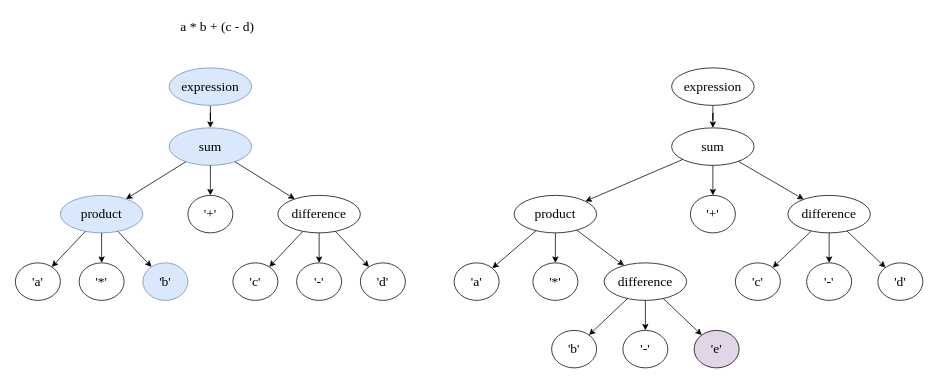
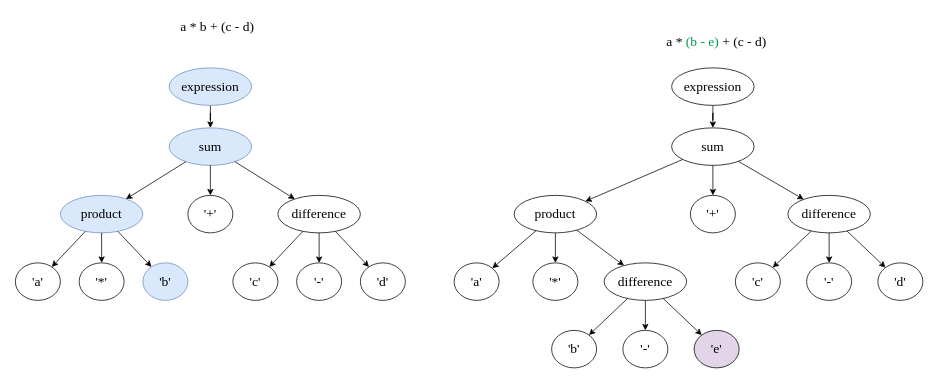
  <mxCell id="0" />
  <mxCell id="1" parent="0" />
  <mxCell id="2" value="" style="edgeStyle=orthogonalEdgeStyle;rounded=0;orthogonalLoop=1;jettySize=auto;html=1;fontFamily=Computer Modern;" parent="1" source="3" target="4" edge="1"><mxGeometry relative="1" as="geometry" /></mxCell>
  <mxCell id="3" value="expression" style="ellipse;whiteSpace=wrap;html=1;fontSize=18;fontFamily=Computer Modern;fillColor=#dae8fc;strokeColor=#6c8ebf;" parent="1" vertex="1"><mxGeometry x="225" y="90" width="110" height="50" as="geometry" /></mxCell>
  <mxCell id="4" value="sum" style="ellipse;whiteSpace=wrap;html=1;fontSize=18;fontFamily=Computer Modern;fillColor=#dae8fc;strokeColor=#6c8ebf;" parent="1" vertex="1"><mxGeometry x="225" y="170" width="110" height="50" as="geometry" /></mxCell>
  <mxCell id="5" value="difference" style="ellipse;whiteSpace=wrap;html=1;fontSize=18;fontFamily=Computer Modern;" parent="1" vertex="1"><mxGeometry x="370" y="260" width="110" height="50" as="geometry" /></mxCell>
  <mxCell id="6" value="product" style="ellipse;whiteSpace=wrap;html=1;fontSize=18;fontFamily=Computer Modern;fillColor=#dae8fc;strokeColor=#6c8ebf;" parent="1" vertex="1"><mxGeometry x="80" y="260" width="110" height="50" as="geometry" /></mxCell>
  <mxCell id="7" value="'a'" style="ellipse;whiteSpace=wrap;html=1;fontSize=18;fontFamily=Computer Modern;" parent="1" vertex="1"><mxGeometry x="20" y="350" width="60" height="50" as="geometry" /></mxCell>
  <mxCell id="8" value="'+'" style="ellipse;whiteSpace=wrap;html=1;fontSize=18;fontFamily=Computer Modern;" parent="1" vertex="1"><mxGeometry x="250" y="260" width="60" height="50" as="geometry" /></mxCell>
  <mxCell id="9" value="'*'" style="ellipse;whiteSpace=wrap;html=1;fontSize=18;fontFamily=Computer Modern;" parent="1" vertex="1"><mxGeometry x="105" y="350" width="60" height="50" as="geometry" /></mxCell>
  <mxCell id="10" value="'b'" style="ellipse;whiteSpace=wrap;html=1;fontSize=18;fontFamily=Computer Modern;fillColor=#dae8fc;strokeColor=#6c8ebf;" parent="1" vertex="1"><mxGeometry x="190" y="350" width="60" height="50" as="geometry" /></mxCell>
  <mxCell id="11" value="" style="endArrow=classic;html=1;rounded=0;fontFamily=Computer Modern;" parent="1" source="4" target="8" edge="1"><mxGeometry width="50" height="50" relative="1" as="geometry"><mxPoint x="295" y="240" as="sourcePoint" /><mxPoint x="345" y="190" as="targetPoint" /></mxGeometry></mxCell>
  <mxCell id="12" value="" style="endArrow=classic;html=1;rounded=0;fontFamily=Computer Modern;" parent="1" source="4" target="5" edge="1"><mxGeometry width="50" height="50" relative="1" as="geometry"><mxPoint x="295" y="240" as="sourcePoint" /><mxPoint x="345" y="190" as="targetPoint" /></mxGeometry></mxCell>
  <mxCell id="13" value="" style="endArrow=classic;html=1;rounded=0;fontFamily=Computer Modern;" parent="1" source="4" target="6" edge="1"><mxGeometry width="50" height="50" relative="1" as="geometry"><mxPoint x="295" y="240" as="sourcePoint" /><mxPoint x="345" y="190" as="targetPoint" /></mxGeometry></mxCell>
  <mxCell id="14" value="" style="endArrow=classic;html=1;rounded=0;fontFamily=Computer Modern;" parent="1" source="6" target="7" edge="1"><mxGeometry width="50" height="50" relative="1" as="geometry"><mxPoint x="400" y="210" as="sourcePoint" /><mxPoint x="450" y="160" as="targetPoint" /></mxGeometry></mxCell>
  <mxCell id="15" value="" style="endArrow=classic;html=1;rounded=0;fontFamily=Computer Modern;" parent="1" source="6" target="9" edge="1"><mxGeometry width="50" height="50" relative="1" as="geometry"><mxPoint x="400" y="210" as="sourcePoint" /><mxPoint x="450" y="160" as="targetPoint" /></mxGeometry></mxCell>
  <mxCell id="16" value="" style="endArrow=classic;html=1;rounded=0;fontFamily=Computer Modern;" parent="1" source="6" target="10" edge="1"><mxGeometry width="50" height="50" relative="1" as="geometry"><mxPoint x="400" y="210" as="sourcePoint" /><mxPoint x="450" y="160" as="targetPoint" /></mxGeometry></mxCell>
  <mxCell id="17" value="a * b + (c - d)" style="text;html=1;strokeColor=none;fillColor=none;align=center;verticalAlign=middle;whiteSpace=wrap;rounded=0;fontSize=18;fontFamily=Computer Modern;" parent="1" vertex="1"><mxGeometry x="232.5" y="20" width="112.5" height="30" as="geometry" /></mxCell>
  <mxCell id="18" value="'c'" style="ellipse;whiteSpace=wrap;html=1;fontSize=18;fontFamily=Computer Modern;" vertex="1" parent="1"><mxGeometry x="310" y="350" width="60" height="50" as="geometry" /></mxCell>
  <mxCell id="19" value="'d'" style="ellipse;whiteSpace=wrap;html=1;fontSize=18;fontFamily=Computer Modern;" vertex="1" parent="1"><mxGeometry x="480" y="350" width="60" height="50" as="geometry" /></mxCell>
  <mxCell id="20" value="'-'" style="ellipse;whiteSpace=wrap;html=1;fontSize=18;fontFamily=Computer Modern;" vertex="1" parent="1"><mxGeometry x="395" y="350" width="60" height="50" as="geometry" /></mxCell>
  <mxCell id="21" value="" style="endArrow=classic;html=1;rounded=0;" edge="1" parent="1" source="5" target="18"><mxGeometry width="50" height="50" relative="1" as="geometry"><mxPoint x="320" y="210" as="sourcePoint" /><mxPoint x="370" y="160" as="targetPoint" /></mxGeometry></mxCell>
  <mxCell id="22" value="" style="endArrow=classic;html=1;rounded=0;" edge="1" parent="1" source="5" target="20"><mxGeometry width="50" height="50" relative="1" as="geometry"><mxPoint x="320" y="210" as="sourcePoint" /><mxPoint x="370" y="160" as="targetPoint" /></mxGeometry></mxCell>
  <mxCell id="23" value="" style="endArrow=classic;html=1;rounded=0;" edge="1" parent="1" source="5" target="19"><mxGeometry width="50" height="50" relative="1" as="geometry"><mxPoint x="320" y="210" as="sourcePoint" /><mxPoint x="370" y="160" as="targetPoint" /></mxGeometry></mxCell>
+ <mxCell id="24" value="a * &lt;font color=&quot;#00994d&quot;&gt;(b - e) &lt;/font&gt;+ (c - d)" style="text;html=1;strokeColor=none;fillColor=none;align=center;verticalAlign=middle;whiteSpace=wrap;rounded=0;fontSize=18;fontFamily=Computer Modern;" vertex="1" parent="1"><mxGeometry x="875" y="40" width="160" height="30" as="geometry" /></mxCell>
  <mxCell id="25" value="" style="edgeStyle=orthogonalEdgeStyle;rounded=0;orthogonalLoop=1;jettySize=auto;html=1;fontFamily=Computer Modern;" edge="1" parent="1" source="26" target="27"><mxGeometry relative="1" as="geometry" /></mxCell>
  <mxCell id="26" value="expression" style="ellipse;whiteSpace=wrap;html=1;fontSize=18;fontFamily=Computer Modern;" vertex="1" parent="1"><mxGeometry x="895" y="90" width="110" height="50" as="geometry" /></mxCell>
  <mxCell id="27" value="sum" style="ellipse;whiteSpace=wrap;html=1;fontSize=18;fontFamily=Computer Modern;" vertex="1" parent="1"><mxGeometry x="895" y="170" width="110" height="50" as="geometry" /></mxCell>
  <mxCell id="28" value="difference" style="ellipse;whiteSpace=wrap;html=1;fontSize=18;fontFamily=Computer Modern;" vertex="1" parent="1"><mxGeometry x="1050" y="260" width="110" height="50" as="geometry" /></mxCell>
  <mxCell id="29" value="product" style="ellipse;whiteSpace=wrap;html=1;fontSize=18;fontFamily=Computer Modern;" vertex="1" parent="1"><mxGeometry x="685" y="260" width="110" height="50" as="geometry" /></mxCell>
  <mxCell id="30" value="'a'" style="ellipse;whiteSpace=wrap;html=1;fontSize=18;fontFamily=Computer Modern;" vertex="1" parent="1"><mxGeometry x="605" y="350" width="60" height="50" as="geometry" /></mxCell>
  <mxCell id="31" value="'+'" style="ellipse;whiteSpace=wrap;html=1;fontSize=18;fontFamily=Computer Modern;" vertex="1" parent="1"><mxGeometry x="920" y="260" width="60" height="50" as="geometry" /></mxCell>
  <mxCell id="32" value="'*'" style="ellipse;whiteSpace=wrap;html=1;fontSize=18;fontFamily=Computer Modern;" vertex="1" parent="1"><mxGeometry x="710" y="350" width="60" height="50" as="geometry" /></mxCell>
  <mxCell id="33" value="difference" style="ellipse;whiteSpace=wrap;html=1;fontSize=18;fontFamily=Computer Modern;" vertex="1" parent="1"><mxGeometry x="805" y="350" width="110" height="50" as="geometry" /></mxCell>
  <mxCell id="34" value="" style="endArrow=classic;html=1;rounded=0;fontFamily=Computer Modern;" edge="1" parent="1" source="27" target="31"><mxGeometry width="50" height="50" relative="1" as="geometry"><mxPoint x="965" y="240" as="sourcePoint" /><mxPoint x="1015" y="190" as="targetPoint" /></mxGeometry></mxCell>
  <mxCell id="35" value="" style="endArrow=classic;html=1;rounded=0;fontFamily=Computer Modern;" edge="1" parent="1" source="27" target="28"><mxGeometry width="50" height="50" relative="1" as="geometry"><mxPoint x="965" y="240" as="sourcePoint" /><mxPoint x="1015" y="190" as="targetPoint" /></mxGeometry></mxCell>
  <mxCell id="36" value="" style="endArrow=classic;html=1;rounded=0;fontFamily=Computer Modern;" edge="1" parent="1" source="27" target="29"><mxGeometry width="50" height="50" relative="1" as="geometry"><mxPoint x="965" y="240" as="sourcePoint" /><mxPoint x="1015" y="190" as="targetPoint" /></mxGeometry></mxCell>
  <mxCell id="37" value="" style="endArrow=classic;html=1;rounded=0;fontFamily=Computer Modern;" edge="1" parent="1" source="29" target="30"><mxGeometry width="50" height="50" relative="1" as="geometry"><mxPoint x="1005" y="210" as="sourcePoint" /><mxPoint x="1055" y="160" as="targetPoint" /></mxGeometry></mxCell>
  <mxCell id="38" value="" style="endArrow=classic;html=1;rounded=0;fontFamily=Computer Modern;" edge="1" parent="1" source="29" target="32"><mxGeometry width="50" height="50" relative="1" as="geometry"><mxPoint x="1005" y="210" as="sourcePoint" /><mxPoint x="1055" y="160" as="targetPoint" /></mxGeometry></mxCell>
  <mxCell id="39" value="" style="endArrow=classic;html=1;rounded=0;fontFamily=Computer Modern;" edge="1" parent="1" source="29" target="33"><mxGeometry width="50" height="50" relative="1" as="geometry"><mxPoint x="1005" y="210" as="sourcePoint" /><mxPoint x="1055" y="160" as="targetPoint" /></mxGeometry></mxCell>
  <mxCell id="40" value="'c'" style="ellipse;whiteSpace=wrap;html=1;fontSize=18;fontFamily=Computer Modern;" vertex="1" parent="1"><mxGeometry x="980" y="350" width="60" height="50" as="geometry" /></mxCell>
  <mxCell id="41" value="'d'" style="ellipse;whiteSpace=wrap;html=1;fontSize=18;fontFamily=Computer Modern;" vertex="1" parent="1"><mxGeometry x="1170" y="350" width="60" height="50" as="geometry" /></mxCell>
  <mxCell id="42" value="'-'" style="ellipse;whiteSpace=wrap;html=1;fontSize=18;fontFamily=Computer Modern;" vertex="1" parent="1"><mxGeometry x="1075" y="350" width="60" height="50" as="geometry" /></mxCell>
  <mxCell id="43" value="" style="endArrow=classic;html=1;rounded=0;" edge="1" parent="1" source="28" target="40"><mxGeometry width="50" height="50" relative="1" as="geometry"><mxPoint x="1000" y="210" as="sourcePoint" /><mxPoint x="1050" y="160" as="targetPoint" /></mxGeometry></mxCell>
  <mxCell id="44" value="" style="endArrow=classic;html=1;rounded=0;" edge="1" parent="1" source="28" target="42"><mxGeometry width="50" height="50" relative="1" as="geometry"><mxPoint x="1000" y="210" as="sourcePoint" /><mxPoint x="1050" y="160" as="targetPoint" /></mxGeometry></mxCell>
  <mxCell id="45" value="" style="endArrow=classic;html=1;rounded=0;" edge="1" parent="1" source="28" target="41"><mxGeometry width="50" height="50" relative="1" as="geometry"><mxPoint x="1000" y="210" as="sourcePoint" /><mxPoint x="1050" y="160" as="targetPoint" /></mxGeometry></mxCell>
  <mxCell id="46" value="'b'" style="ellipse;whiteSpace=wrap;html=1;fontSize=18;fontFamily=Computer Modern;" vertex="1" parent="1"><mxGeometry x="735" y="440" width="60" height="50" as="geometry" /></mxCell>
  <mxCell id="47" value="'-'" style="ellipse;whiteSpace=wrap;html=1;fontSize=18;fontFamily=Computer Modern;" vertex="1" parent="1"><mxGeometry x="830" y="440" width="60" height="50" as="geometry" /></mxCell>
  <mxCell id="48" value="'e'" style="ellipse;whiteSpace=wrap;html=1;fontSize=18;fontFamily=Computer Modern;fillColor=#e1d5e7;" vertex="1" parent="1"><mxGeometry x="925" y="440" width="60" height="50" as="geometry" /></mxCell>
  <mxCell id="49" value="" style="endArrow=classic;html=1;rounded=0;" edge="1" parent="1" source="33" target="46"><mxGeometry width="50" height="50" relative="1" as="geometry"><mxPoint x="605" y="260" as="sourcePoint" /><mxPoint x="655" y="210" as="targetPoint" /></mxGeometry></mxCell>
  <mxCell id="50" value="" style="endArrow=classic;html=1;rounded=0;" edge="1" parent="1" source="33" target="47"><mxGeometry width="50" height="50" relative="1" as="geometry"><mxPoint x="605" y="260" as="sourcePoint" /><mxPoint x="655" y="210" as="targetPoint" /></mxGeometry></mxCell>
  <mxCell id="51" value="" style="endArrow=classic;html=1;rounded=0;" edge="1" parent="1" source="33" target="48"><mxGeometry width="50" height="50" relative="1" as="geometry"><mxPoint x="605" y="260" as="sourcePoint" /><mxPoint x="655" y="210" as="targetPoint" /></mxGeometry></mxCell>
